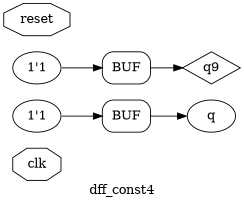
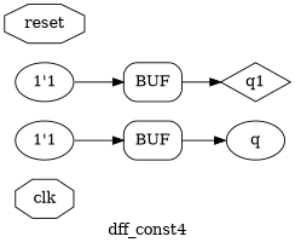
  digraph {
    label=dff_const4
    rankdir=LR
    remincross=true
    edge [color=black fontcolor=black headport=w tailport=e]
    n1 [color=black fontcolor=black label=clk shape=octagon]
    n2 [color=black fontcolor=black label=q shape=ellipse]
-   n3 [color=black fontcolor=black label=q9 shape=diamond]
+   n3 [color=black fontcolor=black label=q1 shape=diamond]
    n4 [color=black fontcolor=black label=reset shape=octagon]
    n5 [label="1'1"]
    n6 [label=BUF shape=box style=rounded]
    n7 [label="1'1"]
    n8 [label=BUF shape=box style=rounded]
    n5 -> n6
    n6 -> n2
    n7 -> n8
    n8 -> n3
  }
